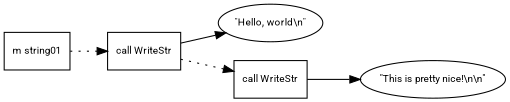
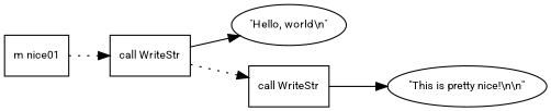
  digraph {
    fontname=Roboto
    fontsize=10
    rankdir=LR
    node [fontname=Roboto fontsize=10 shape=box]
    edge [fontname=Roboto fontsize=10]
-   n1 [label="m string01"]
+   n1 [label="m nice01"]
    n2 [label="call WriteStr"]
    n3 [label="\"Hello, world\\n\"" shape=ellipse]
    n4 [label="call WriteStr"]
    n5 [label="\"This is pretty nice!\\n\\n\"" shape=ellipse]
    n1 -> n2 [style=dotted]
    n2 -> n3
    n2 -> n4 [style=dotted]
    n4 -> n5
  }
